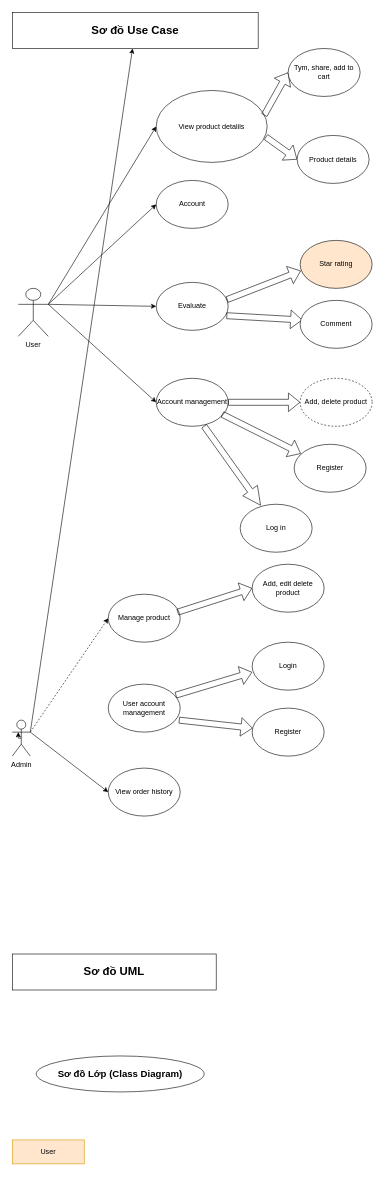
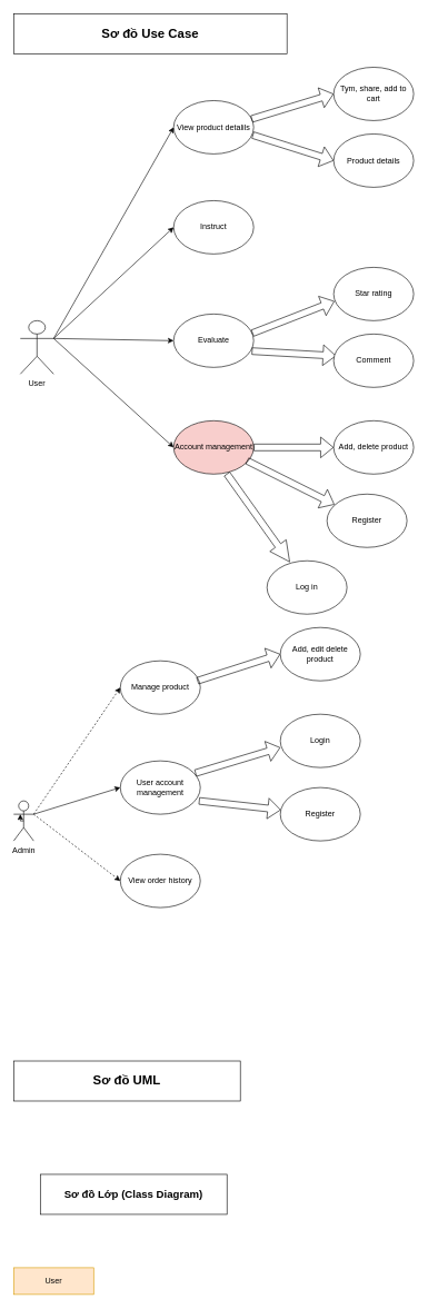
  <mxCell id="0" />
  <mxCell id="1" parent="0" />
  <mxCell id="2" value="User" style="shape=umlActor;verticalLabelPosition=bottom;verticalAlign=top;html=1;outlineConnect=0;whiteSpace=wrap;align=center;direction=east;" vertex="1" parent="1"><mxGeometry x="30" y="480" width="50" height="80" as="geometry" /></mxCell>
  <mxCell id="3" style="edgeStyle=orthogonalEdgeStyle;rounded=0;orthogonalLoop=1;jettySize=auto;html=1;exitX=0.5;exitY=0.5;exitDx=0;exitDy=0;exitPerimeter=0;" edge="1" parent="1" source="4"><mxGeometry relative="1" as="geometry"><mxPoint x="30" y="1220" as="targetPoint" /></mxGeometry></mxCell>
  <mxCell id="4" value="Admin" style="shape=umlActor;verticalLabelPosition=bottom;verticalAlign=top;html=1;outlineConnect=0;" vertex="1" parent="1"><mxGeometry x="20" y="1200" width="30" height="60" as="geometry" /></mxCell>
  <mxCell id="5" value="" style="endArrow=classic;html=1;rounded=0;exitX=1;exitY=0.333;exitDx=0;exitDy=0;exitPerimeter=0;entryX=0;entryY=0.5;entryDx=0;entryDy=0;" edge="1" parent="1" target="6" source="2"><mxGeometry width="50" height="50" relative="1" as="geometry"><mxPoint x="80" y="569.5" as="sourcePoint" /><mxPoint x="270" y="670" as="targetPoint" /></mxGeometry></mxCell>
- <mxCell id="6" value="Account management" style="ellipse;whiteSpace=wrap;html=1;" vertex="1" parent="1"><mxGeometry x="260" y="630" width="120" height="80" as="geometry" /></mxCell>
+ <mxCell id="6" value="Account management" style="ellipse;whiteSpace=wrap;html=1;fillColor=#f8cecc;" vertex="1" parent="1"><mxGeometry x="260" y="630" width="120" height="80" as="geometry" /></mxCell>
  <mxCell id="7" value="" style="endArrow=classic;html=1;rounded=0;entryX=0;entryY=0.5;entryDx=0;entryDy=0;exitX=1;exitY=0.333;exitDx=0;exitDy=0;exitPerimeter=0;dashed=1;" edge="1" parent="1" source="4" target="8"><mxGeometry width="50" height="50" relative="1" as="geometry"><mxPoint x="60" y="1030" as="sourcePoint" /><mxPoint x="250" y="970" as="targetPoint" /></mxGeometry></mxCell>
  <mxCell id="8" value="Manage product" style="ellipse;whiteSpace=wrap;html=1;" vertex="1" parent="1"><mxGeometry x="180" y="990" width="120" height="80" as="geometry" /></mxCell>
  <mxCell id="9" value="Sơ đồ Use Case" style="whiteSpace=wrap;html=1;align=center;fontStyle=1;fontSize=19;" vertex="1" parent="1"><mxGeometry x="20" y="20" width="410" height="60" as="geometry" /></mxCell>
  <mxCell id="10" value="Sơ đồ UML" style="rounded=0;whiteSpace=wrap;html=1;fontStyle=1;fontSize=19;" vertex="1" parent="1"><mxGeometry x="20" y="1590" width="340" height="60" as="geometry" /></mxCell>
- <mxCell id="11" value="Sơ đồ Lớp (Class Diagram)" style="ellipse;whiteSpace=wrap;html=1;fontStyle=1;fontSize=16;" vertex="1" parent="1"><mxGeometry x="60" y="1760" width="280" height="60" as="geometry" /></mxCell>
+ <mxCell id="11" value="Sơ đồ Lớp (Class Diagram)" style="rounded=0;whiteSpace=wrap;html=1;fontStyle=1;fontSize=16;" vertex="1" parent="1"><mxGeometry x="60" y="1760" width="280" height="60" as="geometry" /></mxCell>
  <mxCell id="12" value="User" style="rounded=0;whiteSpace=wrap;html=1;fillColor=#ffe6cc;strokeColor=#d79b00;" vertex="1" parent="1"><mxGeometry x="20" y="1900" width="120" height="40" as="geometry" /></mxCell>
  <mxCell id="13" value="" style="endArrow=classic;html=1;rounded=0;shape=arrow;entryX=0.283;entryY=0.02;entryDx=0;entryDy=0;entryPerimeter=0;exitX=0.667;exitY=1;exitDx=0;exitDy=0;exitPerimeter=0;" edge="1" parent="1" source="6" target="15"><mxGeometry relative="1" as="geometry"><mxPoint x="320" y="710" as="sourcePoint" /><mxPoint x="190" y="820" as="targetPoint" /></mxGeometry></mxCell>
  <mxCell id="14" value="" style="endArrow=classic;html=1;rounded=0;shape=flexArrow;exitX=1;exitY=0.5;exitDx=0;exitDy=0;entryX=0;entryY=0.5;entryDx=0;entryDy=0;" edge="1" parent="1" source="6" target="23"><mxGeometry relative="1" as="geometry"><mxPoint x="370" y="710" as="sourcePoint" /><mxPoint x="447.574" y="791.716" as="targetPoint" /><Array as="points" /></mxGeometry></mxCell>
  <mxCell id="15" value="Log in" style="ellipse;whiteSpace=wrap;html=1;" vertex="1" parent="1"><mxGeometry x="400" y="840" width="120" height="80" as="geometry" /></mxCell>
  <mxCell id="16" value="" style="endArrow=classic;html=1;rounded=0;exitX=1;exitY=0.333;exitDx=0;exitDy=0;exitPerimeter=0;entryX=0;entryY=0.5;entryDx=0;entryDy=0;" edge="1" parent="1" source="2" target="17"><mxGeometry width="50" height="50" relative="1" as="geometry"><mxPoint x="80" y="580" as="sourcePoint" /><mxPoint x="260" y="300" as="targetPoint" /></mxGeometry></mxCell>
- <mxCell id="17" value="View product detalils" style="ellipse;whiteSpace=wrap;html=1;" vertex="1" parent="1"><mxGeometry x="260" y="150" width="185" height="120" as="geometry" /></mxCell>
+ <mxCell id="17" value="View product detalils" style="ellipse;whiteSpace=wrap;html=1;" vertex="1" parent="1"><mxGeometry x="260" y="150" width="120" height="80" as="geometry" /></mxCell>
  <mxCell id="18" value="" style="endArrow=classic;html=1;rounded=0;exitX=1;exitY=0.333;exitDx=0;exitDy=0;exitPerimeter=0;entryX=0;entryY=0.5;entryDx=0;entryDy=0;" edge="1" parent="1" source="2" target="19"><mxGeometry width="50" height="50" relative="1" as="geometry"><mxPoint x="90" y="570" as="sourcePoint" /><mxPoint x="260" y="390" as="targetPoint" /></mxGeometry></mxCell>
  <mxCell id="19" value="Evaluate" style="ellipse;whiteSpace=wrap;html=1;" vertex="1" parent="1"><mxGeometry x="260" y="470" width="120" height="80" as="geometry" /></mxCell>
  <mxCell id="20" value="" style="shape=flexArrow;endArrow=classic;html=1;rounded=0;entryX=0.093;entryY=0.195;entryDx=0;entryDy=0;entryPerimeter=0;" edge="1" parent="1" target="21"><mxGeometry width="50" height="50" relative="1" as="geometry"><mxPoint x="370" y="690" as="sourcePoint" /><mxPoint x="320" y="780" as="targetPoint" /></mxGeometry></mxCell>
  <mxCell id="21" value="Register" style="ellipse;whiteSpace=wrap;html=1;" vertex="1" parent="1"><mxGeometry x="490" y="740" width="120" height="80" as="geometry" /></mxCell>
  <mxCell id="22" style="edgeStyle=orthogonalEdgeStyle;rounded=0;orthogonalLoop=1;jettySize=auto;html=1;exitX=0.5;exitY=1;exitDx=0;exitDy=0;" edge="1" parent="1" source="21" target="21"><mxGeometry relative="1" as="geometry" /></mxCell>
- <mxCell id="23" value="Add, delete product" style="ellipse;whiteSpace=wrap;html=1;dashed=1;" vertex="1" parent="1"><mxGeometry x="500" y="630" width="120" height="80" as="geometry" /></mxCell>
+ <mxCell id="23" value="Add, delete product" style="ellipse;whiteSpace=wrap;html=1;" vertex="1" parent="1"><mxGeometry x="500" y="630" width="120" height="80" as="geometry" /></mxCell>
  <mxCell id="24" value="" style="shape=flexArrow;endArrow=classic;html=1;rounded=0;exitX=0.983;exitY=0.36;exitDx=0;exitDy=0;exitPerimeter=0;entryX=0.01;entryY=0.635;entryDx=0;entryDy=0;entryPerimeter=0;" edge="1" parent="1" source="19" target="25"><mxGeometry width="50" height="50" relative="1" as="geometry"><mxPoint x="360" y="480" as="sourcePoint" /><mxPoint x="500" y="530" as="targetPoint" /></mxGeometry></mxCell>
- <mxCell id="25" value="Star rating" style="ellipse;whiteSpace=wrap;html=1;fillColor=#ffe6cc;" vertex="1" parent="1"><mxGeometry x="500" y="400" width="120" height="80" as="geometry" /></mxCell>
+ <mxCell id="25" value="Star rating" style="ellipse;whiteSpace=wrap;html=1;" vertex="1" parent="1"><mxGeometry x="500" y="400" width="120" height="80" as="geometry" /></mxCell>
  <mxCell id="26" value="" style="shape=flexArrow;endArrow=classic;html=1;rounded=0;exitX=0.977;exitY=0.695;exitDx=0;exitDy=0;exitPerimeter=0;entryX=0.03;entryY=0.41;entryDx=0;entryDy=0;entryPerimeter=0;" edge="1" parent="1" source="19" target="27"><mxGeometry width="50" height="50" relative="1" as="geometry"><mxPoint x="360" y="580" as="sourcePoint" /><mxPoint x="500" y="580" as="targetPoint" /></mxGeometry></mxCell>
  <mxCell id="27" value="Comment" style="ellipse;whiteSpace=wrap;html=1;" vertex="1" parent="1"><mxGeometry x="500" y="500" width="120" height="80" as="geometry" /></mxCell>
  <mxCell id="28" value="" style="shape=flexArrow;endArrow=classic;html=1;rounded=0;exitX=0.973;exitY=0.345;exitDx=0;exitDy=0;exitPerimeter=0;entryX=0;entryY=0.5;entryDx=0;entryDy=0;" edge="1" parent="1" source="17" target="29"><mxGeometry width="50" height="50" relative="1" as="geometry"><mxPoint x="390" y="290" as="sourcePoint" /><mxPoint x="500" y="280" as="targetPoint" /></mxGeometry></mxCell>
- <mxCell id="29" value="Tym, share, add to cart" style="ellipse;whiteSpace=wrap;html=1;" vertex="1" parent="1"><mxGeometry x="480" y="80" width="120" height="80" as="geometry" /></mxCell>
+ <mxCell id="29" value="Tym, share, add to cart" style="ellipse;whiteSpace=wrap;html=1;" vertex="1" parent="1"><mxGeometry x="500" y="100" width="120" height="80" as="geometry" /></mxCell>
  <mxCell id="30" value="" style="shape=flexArrow;endArrow=classic;html=1;rounded=0;entryX=0;entryY=0.5;entryDx=0;entryDy=0;exitX=0.987;exitY=0.645;exitDx=0;exitDy=0;exitPerimeter=0;" edge="1" parent="1" source="17" target="31"><mxGeometry width="50" height="50" relative="1" as="geometry"><mxPoint x="370" y="208" as="sourcePoint" /><mxPoint x="500" y="270" as="targetPoint" /></mxGeometry></mxCell>
- <mxCell id="31" value="Product details" style="ellipse;whiteSpace=wrap;html=1;" vertex="1" parent="1"><mxGeometry x="495" y="225" width="120" height="80" as="geometry" /></mxCell>
+ <mxCell id="31" value="Product details" style="ellipse;whiteSpace=wrap;html=1;" vertex="1" parent="1"><mxGeometry x="500" y="200" width="120" height="80" as="geometry" /></mxCell>
  <mxCell id="32" value="" style="endArrow=classic;html=1;rounded=0;exitX=1;exitY=0.333;exitDx=0;exitDy=0;exitPerimeter=0;entryX=0;entryY=0.5;entryDx=0;entryDy=0;" edge="1" parent="1" source="2" target="33"><mxGeometry width="50" height="50" relative="1" as="geometry"><mxPoint x="360" y="380" as="sourcePoint" /><mxPoint x="260" y="340" as="targetPoint" /></mxGeometry></mxCell>
- <mxCell id="33" value="Account" style="ellipse;whiteSpace=wrap;html=1;" vertex="1" parent="1"><mxGeometry x="260" y="300" width="120" height="80" as="geometry" /></mxCell>
+ <mxCell id="33" value="Instruct" style="ellipse;whiteSpace=wrap;html=1;" vertex="1" parent="1"><mxGeometry x="260" y="300" width="120" height="80" as="geometry" /></mxCell>
  <mxCell id="34" value="" style="shape=flexArrow;endArrow=classic;html=1;rounded=0;exitX=0.963;exitY=0.375;exitDx=0;exitDy=0;exitPerimeter=0;entryX=0;entryY=0.5;entryDx=0;entryDy=0;" edge="1" parent="1" source="8" target="35"><mxGeometry width="50" height="50" relative="1" as="geometry"><mxPoint x="410" y="1080" as="sourcePoint" /><mxPoint x="420" y="990" as="targetPoint" /></mxGeometry></mxCell>
  <mxCell id="35" value="Add, edit delete product" style="ellipse;whiteSpace=wrap;html=1;" vertex="1" parent="1"><mxGeometry x="420" y="940" width="120" height="80" as="geometry" /></mxCell>
- <mxCell id="36" value="" style="endArrow=classic;html=1;rounded=0;exitX=1;exitY=0.333;exitDx=0;exitDy=0;exitPerimeter=0;" edge="1" parent="1" source="4" target="9"><mxGeometry width="50" height="50" relative="1" as="geometry"><mxPoint x="410" y="1180" as="sourcePoint" /><mxPoint x="180" y="1180" as="targetPoint" /></mxGeometry></mxCell>
+ <mxCell id="36" value="" style="endArrow=classic;html=1;rounded=0;exitX=1;exitY=0.333;exitDx=0;exitDy=0;exitPerimeter=0;entryX=0;entryY=0.5;entryDx=0;entryDy=0;" edge="1" parent="1" source="4" target="37"><mxGeometry width="50" height="50" relative="1" as="geometry"><mxPoint x="410" y="1180" as="sourcePoint" /><mxPoint x="180" y="1180" as="targetPoint" /></mxGeometry></mxCell>
  <mxCell id="37" value="User account management" style="ellipse;whiteSpace=wrap;html=1;" vertex="1" parent="1"><mxGeometry x="180" y="1140" width="120" height="80" as="geometry" /></mxCell>
  <mxCell id="38" value="" style="shape=flexArrow;endArrow=classic;html=1;rounded=0;exitX=0.937;exitY=0.23;exitDx=0;exitDy=0;exitPerimeter=0;" edge="1" parent="1" source="37"><mxGeometry width="50" height="50" relative="1" as="geometry"><mxPoint x="410" y="1180" as="sourcePoint" /><mxPoint x="420" y="1120" as="targetPoint" /></mxGeometry></mxCell>
  <mxCell id="39" value="Login" style="ellipse;whiteSpace=wrap;html=1;" vertex="1" parent="1"><mxGeometry x="420" y="1070" width="120" height="80" as="geometry" /></mxCell>
  <mxCell id="40" value="" style="shape=flexArrow;endArrow=classic;html=1;rounded=0;exitX=0.983;exitY=0.75;exitDx=0;exitDy=0;exitPerimeter=0;" edge="1" parent="1" source="37" target="41"><mxGeometry width="50" height="50" relative="1" as="geometry"><mxPoint x="410" y="1180" as="sourcePoint" /><mxPoint x="420" y="1220" as="targetPoint" /></mxGeometry></mxCell>
  <mxCell id="41" value="Register" style="ellipse;whiteSpace=wrap;html=1;" vertex="1" parent="1"><mxGeometry x="420" y="1180" width="120" height="80" as="geometry" /></mxCell>
- <mxCell id="42" value="" style="endArrow=classic;html=1;rounded=0;exitX=1;exitY=0.333;exitDx=0;exitDy=0;exitPerimeter=0;entryX=0;entryY=0.5;entryDx=0;entryDy=0;" edge="1" parent="1" source="4" target="43"><mxGeometry width="50" height="50" relative="1" as="geometry"><mxPoint x="410" y="1280" as="sourcePoint" /><mxPoint x="180" y="1310" as="targetPoint" /></mxGeometry></mxCell>
+ <mxCell id="42" value="" style="endArrow=classic;html=1;rounded=0;exitX=1;exitY=0.333;exitDx=0;exitDy=0;exitPerimeter=0;entryX=0;entryY=0.5;entryDx=0;entryDy=0;dashed=1;" edge="1" parent="1" source="4" target="43"><mxGeometry width="50" height="50" relative="1" as="geometry"><mxPoint x="410" y="1280" as="sourcePoint" /><mxPoint x="180" y="1310" as="targetPoint" /></mxGeometry></mxCell>
  <mxCell id="43" value="View order history" style="ellipse;whiteSpace=wrap;html=1;" vertex="1" parent="1"><mxGeometry x="180" y="1280" width="120" height="80" as="geometry" /></mxCell>
